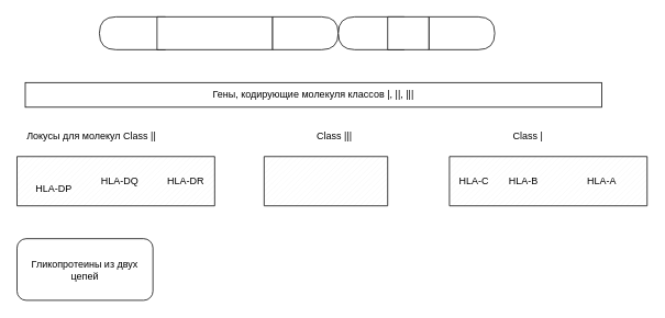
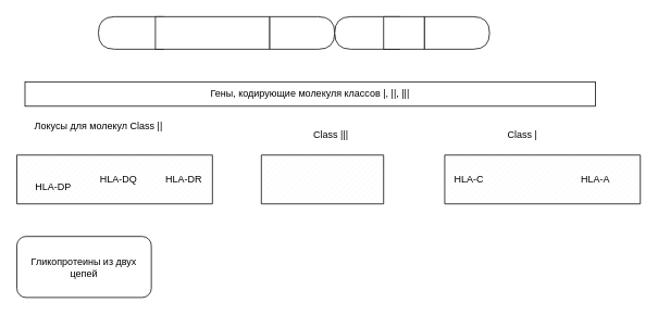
  <mxCell id="0" />
  <mxCell id="1" parent="0" />
  <mxCell id="2" value="" style="shape=delay;whiteSpace=wrap;html=1;" vertex="1" parent="1"><mxGeometry x="330" y="20" width="80" height="40" as="geometry" /></mxCell>
  <mxCell id="3" value="" style="shape=delay;whiteSpace=wrap;html=1;direction=west;" vertex="1" parent="1"><mxGeometry x="120" y="20" width="80" height="40" as="geometry" /></mxCell>
  <mxCell id="4" value="" style="verticalLabelPosition=bottom;verticalAlign=top;html=1;shape=mxgraph.basic.rect;fillColor2=none;strokeWidth=1;size=20;indent=5;" vertex="1" parent="1"><mxGeometry x="190" y="20" width="140" height="40" as="geometry" /></mxCell>
  <mxCell id="5" value="" style="shape=delay;whiteSpace=wrap;html=1;" vertex="1" parent="1"><mxGeometry x="520" y="20" width="80" height="40" as="geometry" /></mxCell>
  <mxCell id="6" value="" style="shape=delay;whiteSpace=wrap;html=1;direction=west;" vertex="1" parent="1"><mxGeometry x="410" y="20" width="80" height="40" as="geometry" /></mxCell>
  <mxCell id="7" value="" style="verticalLabelPosition=bottom;verticalAlign=top;html=1;shape=mxgraph.basic.rect;fillColor2=none;strokeWidth=1;size=20;indent=5;" vertex="1" parent="1"><mxGeometry x="470" y="20" width="50" height="40" as="geometry" /></mxCell>
  <mxCell id="8" value="" style="verticalLabelPosition=bottom;verticalAlign=top;html=1;shape=mxgraph.basic.patternFillRect;fillStyle=diag;step=5;fillStrokeWidth=0.2;fillStrokeColor=#dddddd;" vertex="1" parent="1"><mxGeometry x="20" y="190" width="240" height="60" as="geometry" /></mxCell>
  <mxCell id="9" value="" style="verticalLabelPosition=bottom;verticalAlign=top;html=1;shape=mxgraph.basic.patternFillRect;fillStyle=diag;step=5;fillStrokeWidth=0.2;fillStrokeColor=#dddddd;" vertex="1" parent="1"><mxGeometry x="320" y="190" width="150" height="60" as="geometry" /></mxCell>
  <mxCell id="10" value="" style="verticalLabelPosition=bottom;verticalAlign=top;html=1;shape=mxgraph.basic.patternFillRect;fillStyle=diag;step=5;fillStrokeWidth=0.2;fillStrokeColor=#dddddd;" vertex="1" parent="1"><mxGeometry x="545" y="190" width="240" height="60" as="geometry" /></mxCell>
  <mxCell id="11" value="Class |||" style="text;html=1;align=center;verticalAlign=middle;resizable=0;points=[];autosize=1;strokeColor=none;fillColor=none;" vertex="1" parent="1"><mxGeometry x="370" y="150" width="70" height="30" as="geometry" /></mxCell>
  <mxCell id="12" value="Class |" style="text;html=1;align=center;verticalAlign=middle;resizable=0;points=[];autosize=1;strokeColor=none;fillColor=none;" vertex="1" parent="1"><mxGeometry x="610" y="150" width="60" height="30" as="geometry" /></mxCell>
- <mxCell id="13" value="Локусы для молекул Class ||" style="text;html=1;align=center;verticalAlign=middle;resizable=0;points=[];autosize=1;strokeColor=none;fillColor=none;" vertex="1" parent="1"><mxGeometry x="20" y="150" width="180" height="30" as="geometry" /></mxCell>
+ <mxCell id="13" value="Локусы для молекул Class ||" style="text;html=1;align=center;verticalAlign=middle;resizable=0;points=[];autosize=1;strokeColor=none;fillColor=none;" vertex="1" parent="1"><mxGeometry x="30" y="140" width="180" height="30" as="geometry" /></mxCell>
  <mxCell id="14" value="HLA-DP" style="text;html=1;align=center;verticalAlign=middle;whiteSpace=wrap;rounded=0;" vertex="1" parent="1"><mxGeometry x="30" y="215" width="70" height="30" as="geometry" /></mxCell>
  <mxCell id="15" value="HLA-DQ" style="text;html=1;align=center;verticalAlign=middle;whiteSpace=wrap;rounded=0;" vertex="1" parent="1"><mxGeometry x="110" y="205" width="70" height="30" as="geometry" /></mxCell>
  <mxCell id="16" value="HLA-DR" style="text;html=1;align=center;verticalAlign=middle;whiteSpace=wrap;rounded=0;" vertex="1" parent="1"><mxGeometry x="190" y="205" width="70" height="30" as="geometry" /></mxCell>
  <mxCell id="17" value="HLA-C" style="text;html=1;align=center;verticalAlign=middle;whiteSpace=wrap;rounded=0;" vertex="1" parent="1"><mxGeometry x="545" y="205" width="60" height="30" as="geometry" /></mxCell>
- <mxCell id="18" value="HLA-B" style="text;html=1;align=center;verticalAlign=middle;whiteSpace=wrap;rounded=0;" vertex="1" parent="1"><mxGeometry x="605" y="205" width="60" height="30" as="geometry" /></mxCell>
  <mxCell id="19" value="HLA-A" style="text;html=1;align=center;verticalAlign=middle;whiteSpace=wrap;rounded=0;" vertex="1" parent="1"><mxGeometry x="700" y="205" width="60" height="30" as="geometry" /></mxCell>
  <mxCell id="20" value="Гены, кодирующие молекуля классов |, ||, |||" style="whiteSpace=wrap;html=1;rounded=0;" vertex="1" parent="1"><mxGeometry x="30" y="100" width="700" height="30" as="geometry" /></mxCell>
  <mxCell id="21" value="Гликопротеины из двух цепей" style="rounded=1;whiteSpace=wrap;html=1;" vertex="1" parent="1"><mxGeometry x="20" y="290" width="165" height="75" as="geometry" /></mxCell>
